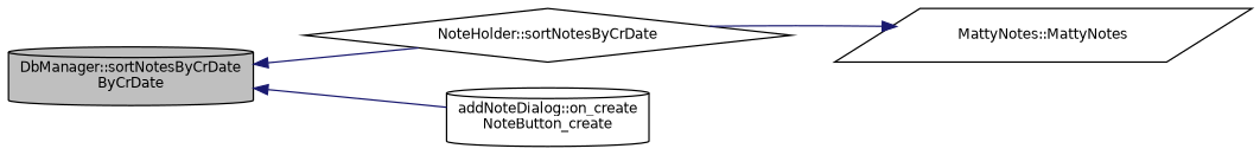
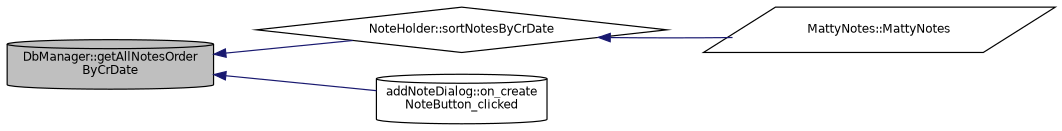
  digraph {
    rankdir=LR
    node [color=black fillcolor=white fontname=Helvetica fontsize=10 shape=cylinder style=filled]
    edge [color=midnightblue dir=back fontname=Helvetica fontsize=10 labelfontname=Helvetica labelfontsize=10 style=solid]
-   n1 [fillcolor=grey75 fontcolor=black height=0.2 label="DbManager::sortNotesByCrDate\lByCrDate" width=0.4]
+   n1 [fillcolor=grey75 fontcolor=black height=0.2 label="DbManager::getAllNotesOrder\lByCrDate" width=0.4]
    n2 [height=0.2 label="NoteHolder::sortNotesByCrDate" shape=diamond width=0.4]
-   n3 [height=0.2 label="addNoteDialog::on_create\lNoteButton_create" width=0.4]
+   n3 [height=0.2 label="addNoteDialog::on_create\lNoteButton_clicked" width=0.4]
    n4 [height=0.2 label="MattyNotes::MattyNotes" shape=parallelogram width=0.4]
    n1 -> n2
    n1 -> n3
-   n4 -> n2
+   n2 -> n4
  }
